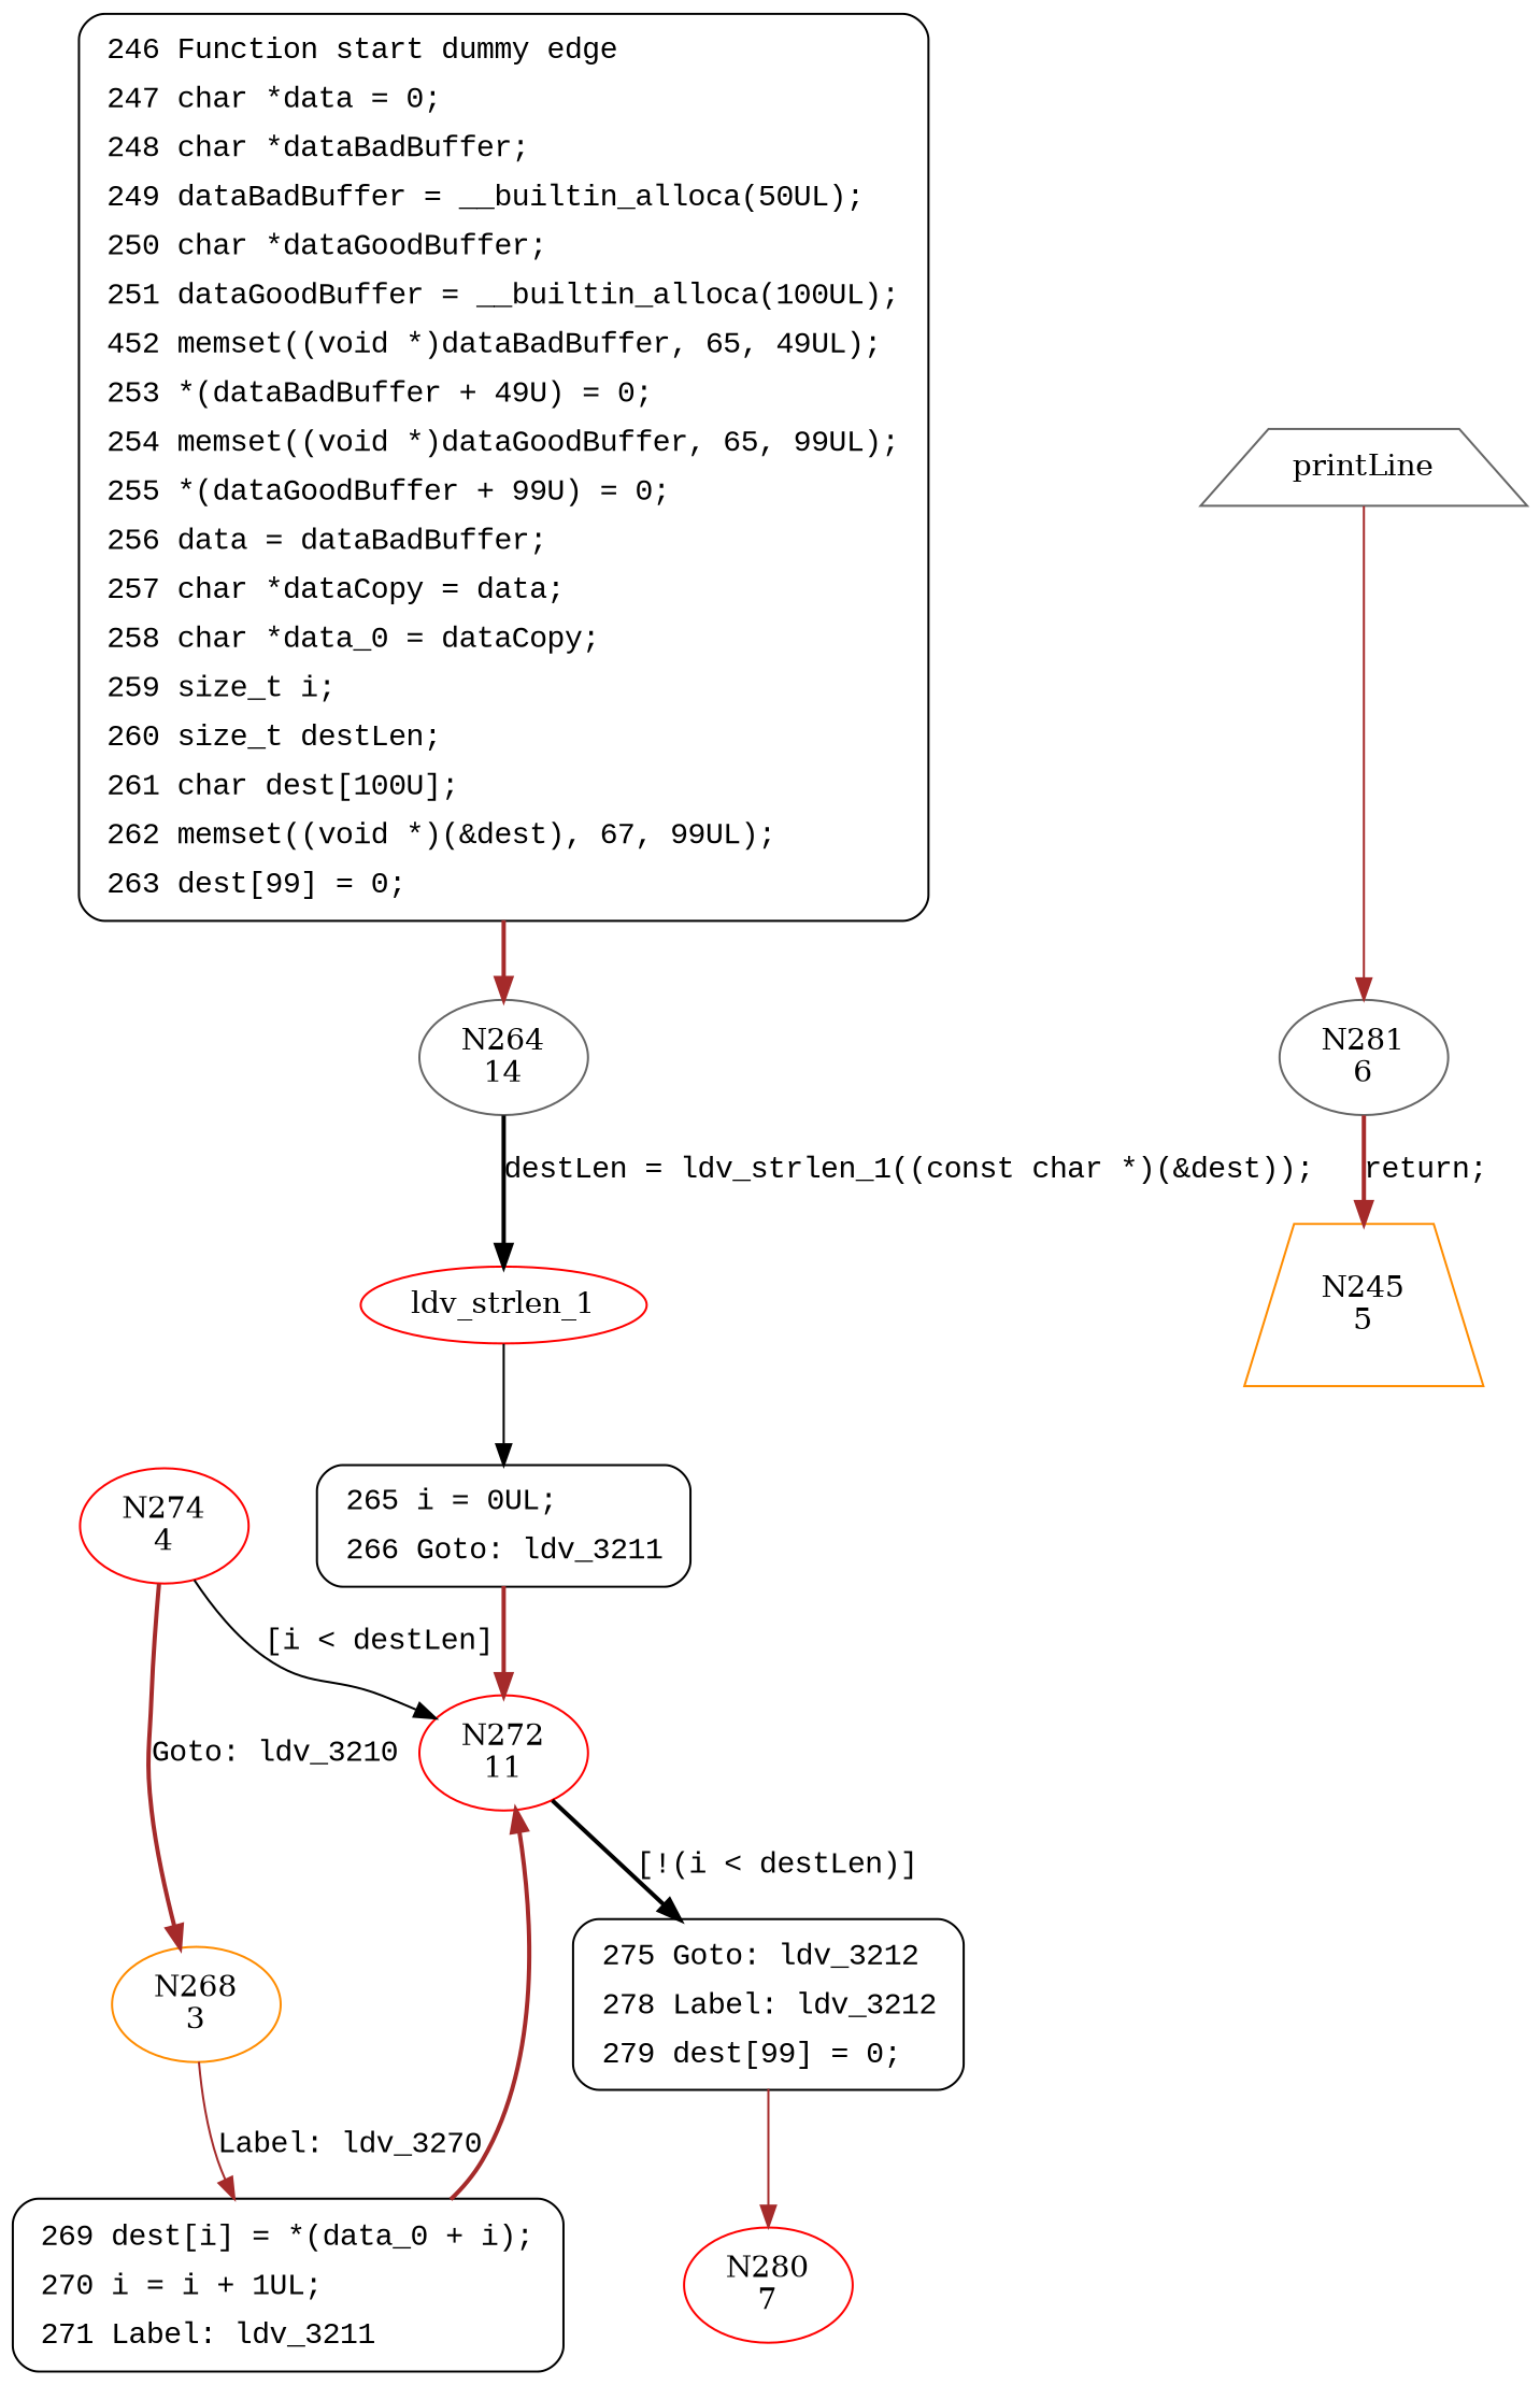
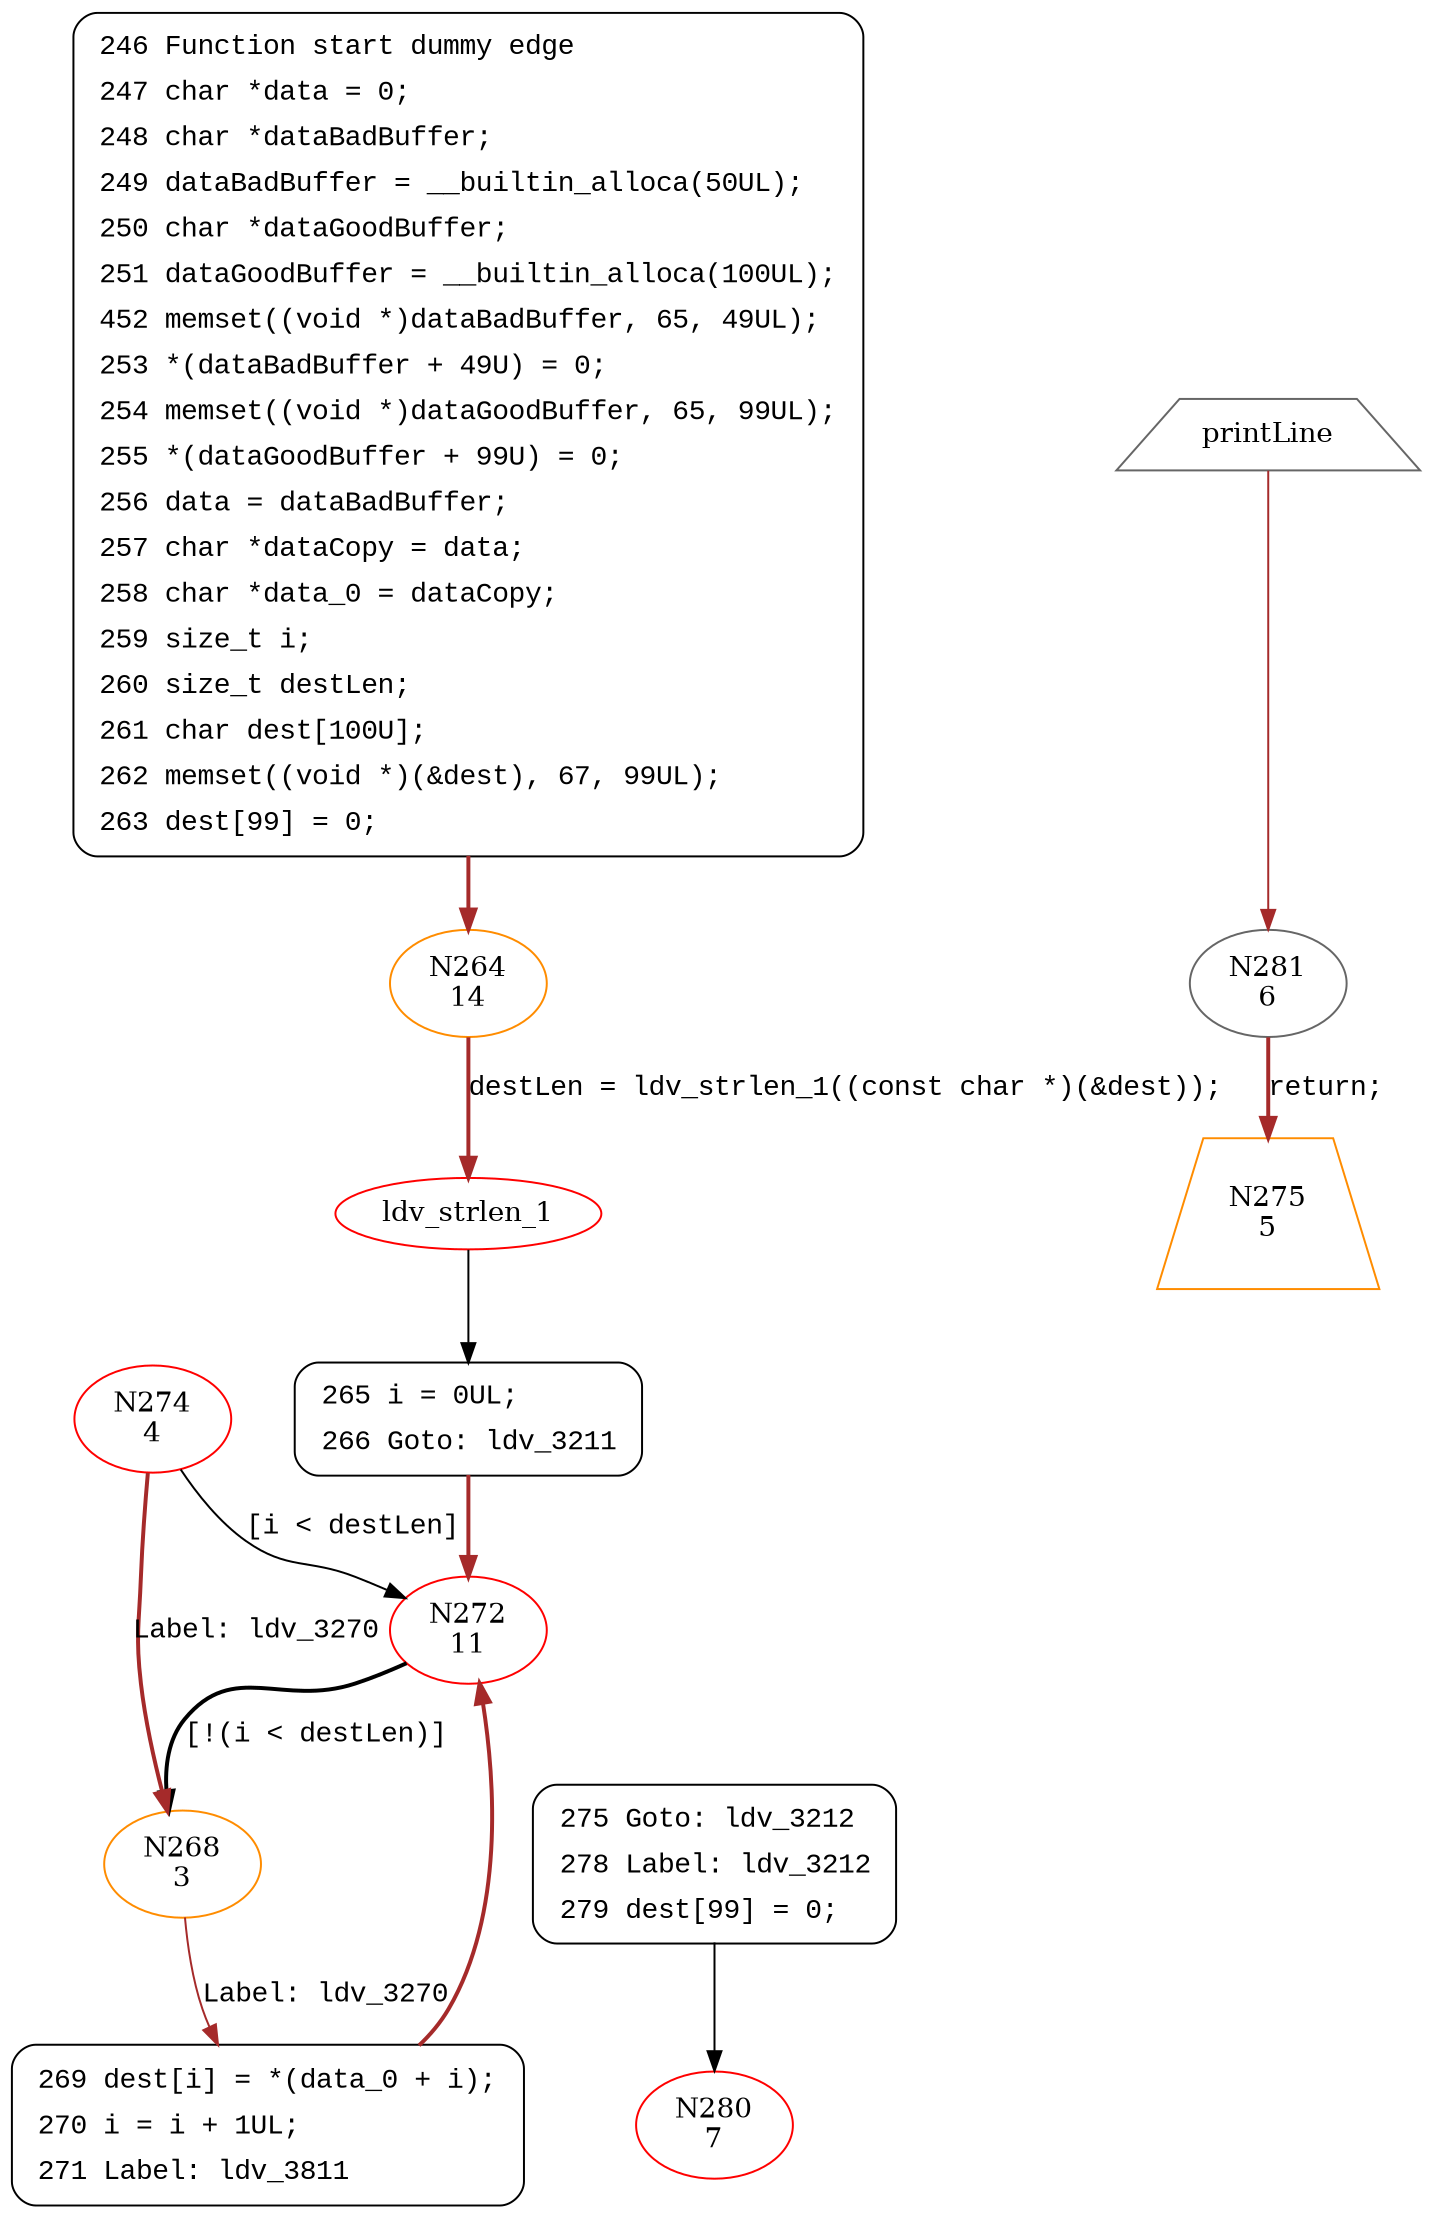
  digraph {
    node [shape=ellipse]
    edge [color=brown fontname="Courier New" style=bold]
-   n1 [color=gray40 label="N264\n14"]
+   n1 [color=darkorange label="N264\n14"]
    n2 [color=red label=ldv_strlen_1]
    n3 [fillcolor=white fontname="Courier New" label=<<table border="0" cellborder="0" cellpadding="3" bgcolor="white"><tr><td align="right">265</td><td align="left">i = 0UL;</td></tr><tr><td align="right">266</td><td align="left">Goto: ldv_3211</td></tr></table>> penwidth=1 shape=Mrecord style="filled,bold"]
    n4 [color=red label="N272\n11"]
    n5 [fillcolor=white fontname="Courier New" label=<<table border="0" cellborder="0" cellpadding="3" bgcolor="white"><tr><td align="right">275</td><td align="left">Goto: ldv_3212</td></tr><tr><td align="right">278</td><td align="left">Label: ldv_3212</td></tr><tr><td align="right">279</td><td align="left">dest[99] = 0;</td></tr></table>> penwidth=1 shape=Mrecord style="filled,bold"]
    n6 [color=red label="N274\n4"]
    n7 [color=darkorange label="N268\n3"]
    n8 [color=red label="N280\n7"]
-   n9 [fillcolor=white fontname="Courier New" label=<<table border="0" cellborder="0" cellpadding="3" bgcolor="white"><tr><td align="right">269</td><td align="left">dest[i] = *(data_0 + i);</td></tr><tr><td align="right">270</td><td align="left">i = i + 1UL;</td></tr><tr><td align="right">271</td><td align="left">Label: ldv_3211</td></tr></table>> penwidth=1 shape=Mrecord style="filled,bold"]
+   n9 [fillcolor=white fontname="Courier New" label=<<table border="0" cellborder="0" cellpadding="3" bgcolor="white"><tr><td align="right">269</td><td align="left">dest[i] = *(data_0 + i);</td></tr><tr><td align="right">270</td><td align="left">i = i + 1UL;</td></tr><tr><td align="right">271</td><td align="left">Label: ldv_3811</td></tr></table>> penwidth=1 shape=Mrecord style="filled,bold"]
    n10 [color=gray40 label=printLine shape=trapezium]
    n11 [color=gray40 label="N281\n6"]
-   n12 [color=darkorange label="N245\n5" shape=trapezium]
+   n12 [color=darkorange label="N275\n5" shape=trapezium]
    n13 [fillcolor=white fontname="Courier New" label=<<table border="0" cellborder="0" cellpadding="3" bgcolor="white"><tr><td align="right">246</td><td align="left">Function start dummy edge</td></tr><tr><td align="right">247</td><td align="left">char *data = 0;</td></tr><tr><td align="right">248</td><td align="left">char *dataBadBuffer;</td></tr><tr><td align="right">249</td><td align="left">dataBadBuffer = __builtin_alloca(50UL);</td></tr><tr><td align="right">250</td><td align="left">char *dataGoodBuffer;</td></tr><tr><td align="right">251</td><td align="left">dataGoodBuffer = __builtin_alloca(100UL);</td></tr><tr><td align="right">452</td><td align="left">memset((void *)dataBadBuffer, 65, 49UL);</td></tr><tr><td align="right">253</td><td align="left">*(dataBadBuffer + 49U) = 0;</td></tr><tr><td align="right">254</td><td align="left">memset((void *)dataGoodBuffer, 65, 99UL);</td></tr><tr><td align="right">255</td><td align="left">*(dataGoodBuffer + 99U) = 0;</td></tr><tr><td align="right">256</td><td align="left">data = dataBadBuffer;</td></tr><tr><td align="right">257</td><td align="left">char *dataCopy = data;</td></tr><tr><td align="right">258</td><td align="left">char *data_0 = dataCopy;</td></tr><tr><td align="right">259</td><td align="left">size_t i;</td></tr><tr><td align="right">260</td><td align="left">size_t destLen;</td></tr><tr><td align="right">261</td><td align="left">char dest[100U];</td></tr><tr><td align="right">262</td><td align="left">memset((void *)(&amp;dest), 67, 99UL);</td></tr><tr><td align="right">263</td><td align="left">dest[99] = 0;</td></tr></table>> penwidth=1 shape=Mrecord style="filled,bold"]
-   n1 -> n2 [color=black label="destLen = ldv_strlen_1((const char *)(&dest));"]
+   n1 -> n2 [label="destLen = ldv_strlen_1((const char *)(&dest));"]
    n2 -> n3 [color=black style=solid]
    n3 -> n4 [fontname=""]
-   n4 -> n5 [color=black label="[!(i < destLen)]"]
-   n5 -> n8 [style=solid fontname=""]
+   n4 -> n7 [color=black label="[!(i < destLen)]"]
+   n5 -> n8 [color=black style=solid fontname=""]
    n6 -> n4 [color=black label="[i < destLen]" style=solid]
-   n6 -> n7 [label="Goto: ldv_3210"]
+   n6 -> n7 [label="Label: ldv_3270"]
    n7 -> n9 [label="Label: ldv_3270" style=solid]
    n9 -> n4 [fontname=""]
    n10 -> n11 [style=solid]
    n11 -> n12 [label="return;"]
    n13 -> n1 [fontname=""]
  }
